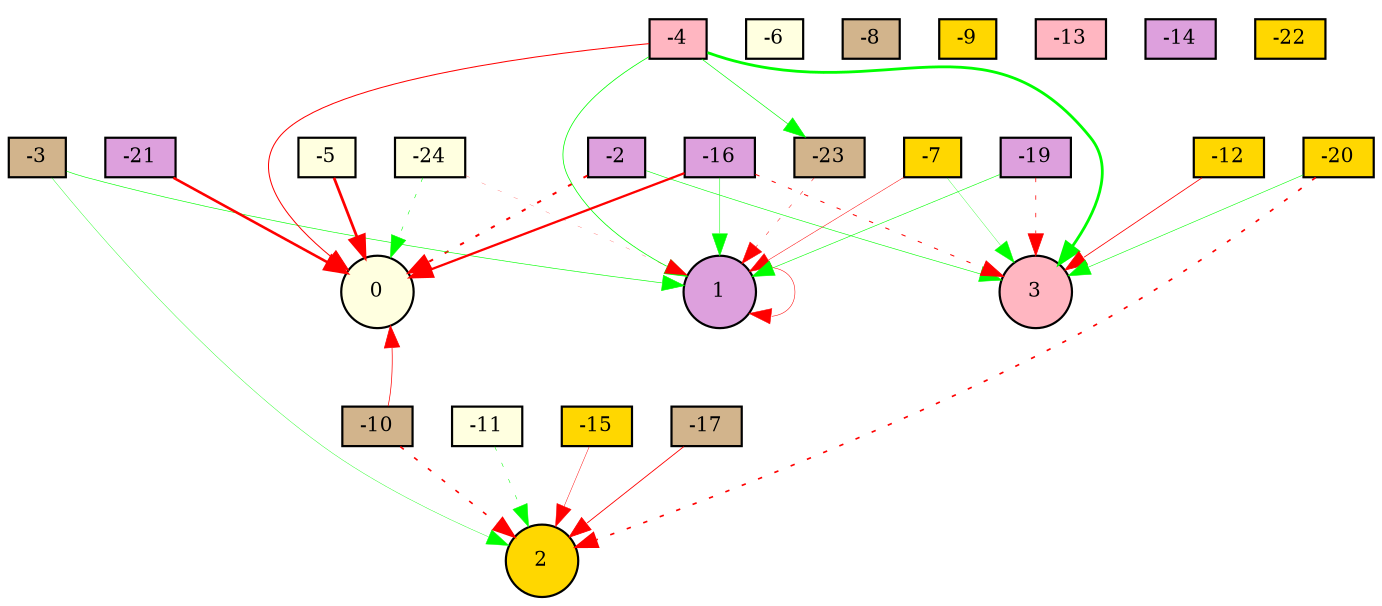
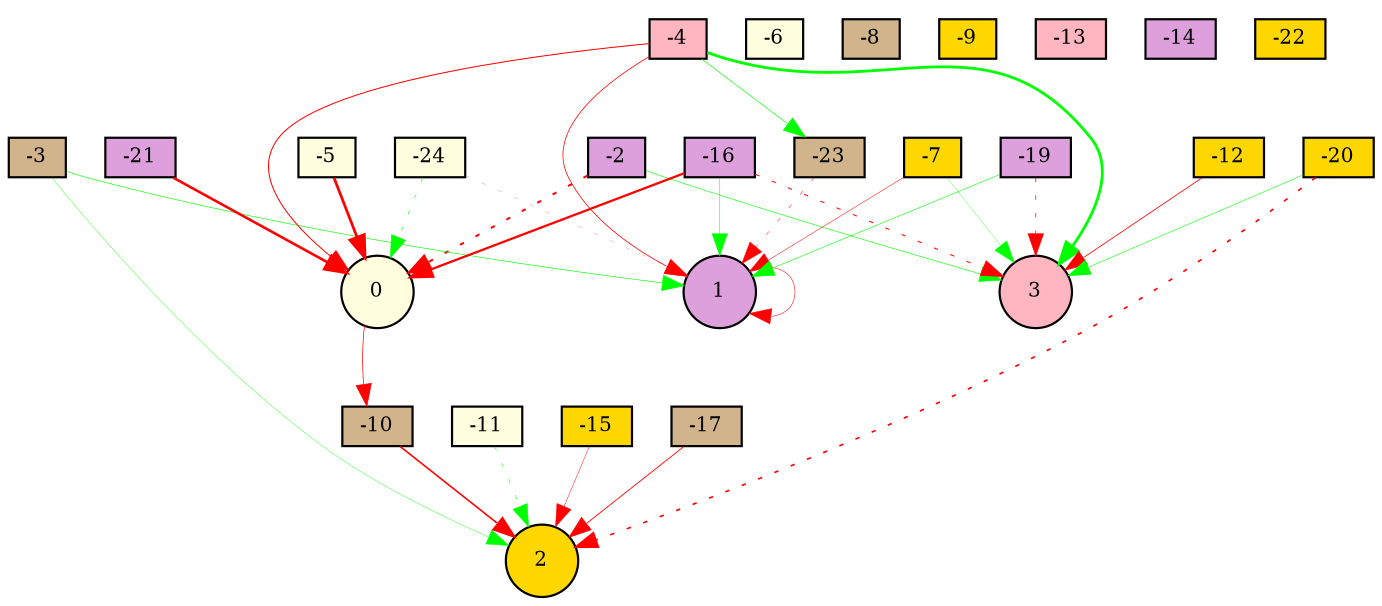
  digraph {
    node [fillcolor=gold fontsize=9 shape=box style=filled]
    edge [color=red style=solid]
    0 [fillcolor=lightyellow height=0.2 shape=circle width=0.2]
    2 [height=0.2 shape=circle width=0.2]
    -2 [fillcolor=plum height=0.2 width=0.2]
    3 [fillcolor=lightpink height=0.2 shape=circle width=0.2]
    -3 [fillcolor=tan height=0.2 width=0.2]
    1 [fillcolor=plum height=0.2 shape=circle width=0.2]
    -4 [fillcolor=lightpink height=0.2 width=0.2]
    -23 [fillcolor=tan height=0.2 width=0.2]
    -5 [fillcolor=lightyellow height=0.2 width=0.2]
    -6 [fillcolor=lightyellow height=0.2 width=0.2]
    -7 [height=0.2 width=0.2]
    -8 [fillcolor=tan height=0.2 width=0.2]
    -9 [height=0.2 width=0.2]
    -10 [fillcolor=tan height=0.2 width=0.2]
    -11 [fillcolor=lightyellow height=0.2 width=0.2]
    -12 [height=0.2 width=0.2]
    -13 [fillcolor=lightpink height=0.2 width=0.2]
    -14 [fillcolor=plum height=0.2 width=0.2]
    -15 [height=0.2 width=0.2]
    -16 [fillcolor=plum height=0.2 width=0.2]
    -17 [fillcolor=tan height=0.2 width=0.2]
    -19 [fillcolor=plum height=0.2 width=0.2]
    -20 [height=0.2 width=0.2]
    -21 [fillcolor=plum height=0.2 width=0.2]
    -22 [height=0.2 width=0.2]
    -24 [fillcolor=lightyellow height=0.2 width=0.2]
    -2 -> 0 [penwidth=0.9160480672090922 style=dotted]
    -2 -> 3 [color=green penwidth=0.2745127161733996 style=bold]
    -3 -> 2 [color=green penwidth=0.17538159233219042]
    -3 -> 1 [color=green penwidth=0.2861763506638191]
    1 -> 1 [penwidth=0.23771210835931694]
    -4 -> 0 [penwidth=0.4597640033927959]
    -4 -> 3 [color=green penwidth=1.278383120648178]
-   -4 -> 1 [color=green penwidth=0.34774035470370446 style=bold]
+   -4 -> 1 [penwidth=0.34774035470370446 style=bold]
    -4 -> -23 [color=green penwidth=0.2983727476227753]
    -23 -> 1 [penwidth=0.2134105760890886 style=dotted]
    -5 -> 0 [penwidth=1.251604274584908 style=bold]
    -7 -> 3 [color=green penwidth=0.14296642107457586]
    -7 -> 1 [penwidth=0.22564751224102975]
-   -10 -> 0 [penwidth=0.3263682630172726]
-   -10 -> 2 [penwidth=0.7209137553633601 style=dotted]
+   0 -> -10 [penwidth=0.3263682630172726]
+   -10 -> 2 [penwidth=0.7209137553633601]
    -11 -> 2 [color=green penwidth=0.23690103743847873 style=dotted]
    -12 -> 3 [penwidth=0.3693398580377196 style=bold]
    -15 -> 2 [penwidth=0.2054206343882954]
    -16 -> 0 [penwidth=1.0325837123930452]
    -16 -> 3 [penwidth=0.45637191356472084 style=dotted]
    -16 -> 1 [color=green penwidth=0.22506024793057444]
    -17 -> 2 [penwidth=0.39652727891660033]
    -19 -> 3 [penwidth=0.33993559053003786 style=dotted]
    -19 -> 1 [color=green penwidth=0.26909547561798175 style=bold]
    -20 -> 2 [penwidth=0.7570381104078457 style=dotted]
    -20 -> 3 [color=green penwidth=0.25897360437557215]
    -21 -> 0 [penwidth=1.1729881231607344]
    -24 -> 0 [color=green penwidth=0.2540651520382222 style=dotted]
    -24 -> 1 [penwidth=0.1015977088187262 style=dotted]
  }
